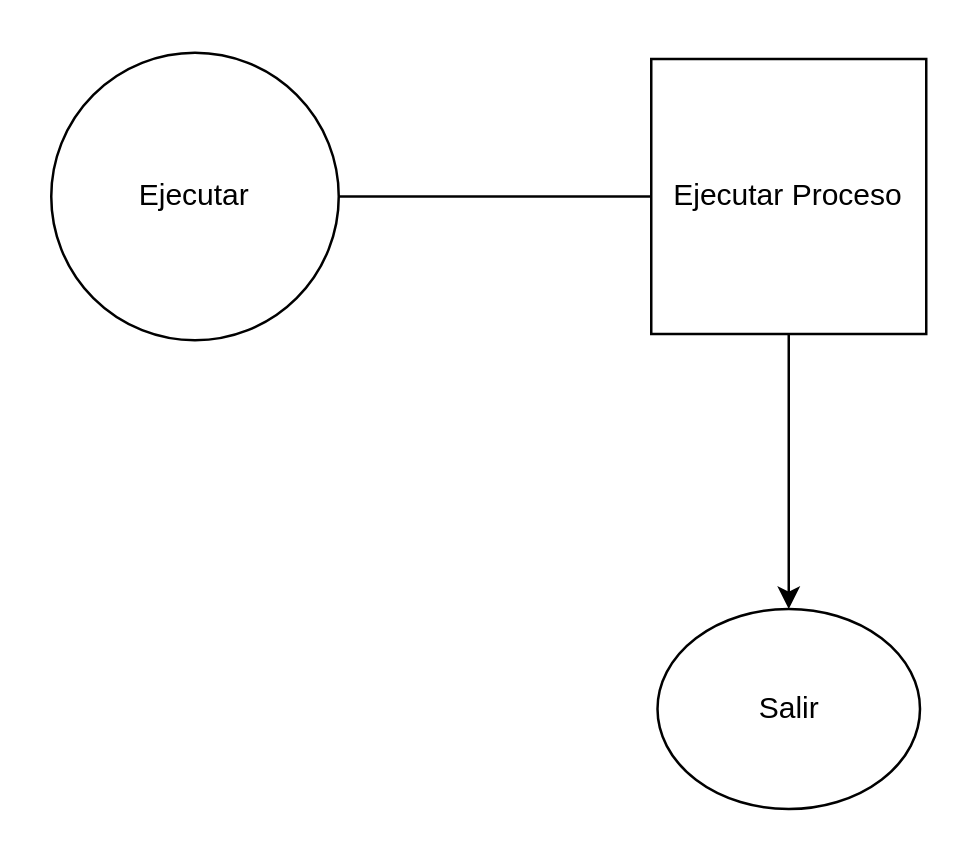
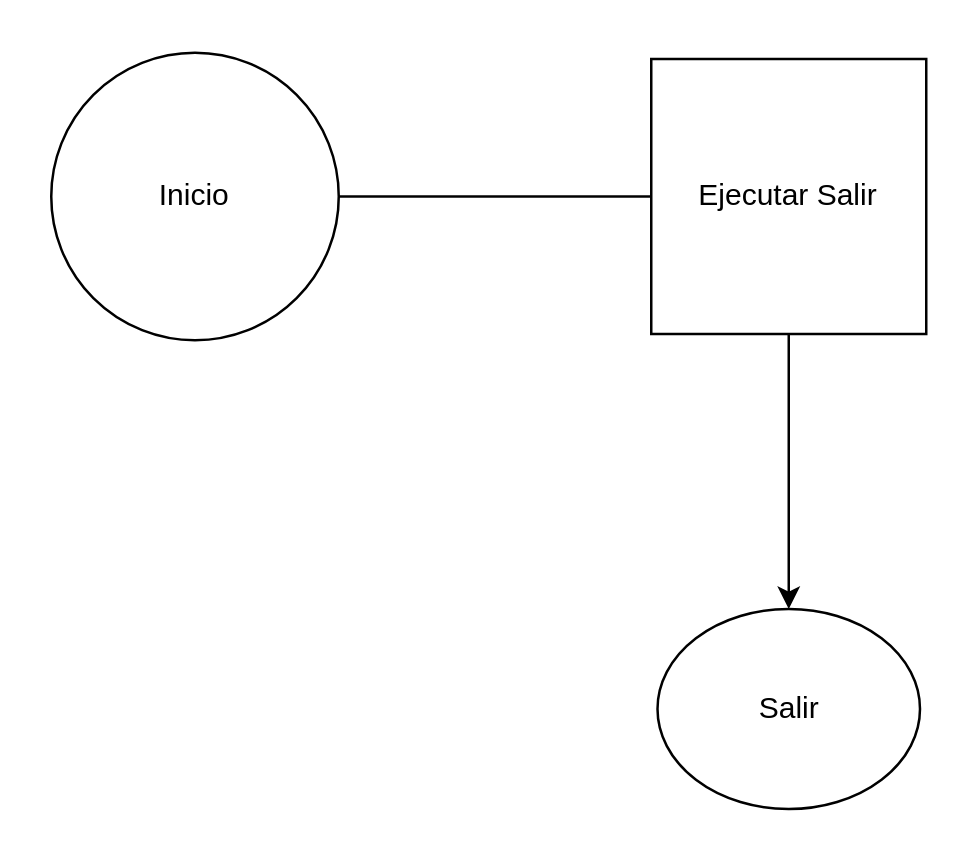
  <mxCell id="0" />
  <mxCell id="1" parent="0" />
  <mxCell id="2" style="edgeStyle=orthogonalEdgeStyle;rounded=0;orthogonalLoop=1;jettySize=auto;html=1;strokeColor=#000000;endArrow=none;" edge="1" parent="1" source="3" target="5"><mxGeometry relative="1" as="geometry" /></mxCell>
- <mxCell id="3" value="&lt;font color=&quot;#000000&quot;&gt;Ejecutar&lt;/font&gt;" style="ellipse;whiteSpace=wrap;html=1;aspect=fixed;strokeColor=#000000;fillColor=#FFFFFF;" vertex="1" parent="1"><mxGeometry x="20" y="20.5" width="115" height="115" as="geometry" /></mxCell>
+ <mxCell id="3" value="&lt;font color=&quot;#000000&quot;&gt;Inicio&lt;/font&gt;" style="ellipse;whiteSpace=wrap;html=1;aspect=fixed;strokeColor=#000000;fillColor=#FFFFFF;" vertex="1" parent="1"><mxGeometry x="20" y="20.5" width="115" height="115" as="geometry" /></mxCell>
  <mxCell id="4" style="edgeStyle=orthogonalEdgeStyle;rounded=0;orthogonalLoop=1;jettySize=auto;html=1;entryX=0.5;entryY=0;entryDx=0;entryDy=0;strokeColor=#000000;" edge="1" parent="1" source="5" target="6"><mxGeometry relative="1" as="geometry" /></mxCell>
- <mxCell id="5" value="&lt;font color=&quot;#000000&quot;&gt;Ejecutar Proceso&lt;/font&gt;" style="whiteSpace=wrap;html=1;aspect=fixed;strokeColor=#000000;fillColor=#FFFFFF;" vertex="1" parent="1"><mxGeometry x="260" y="23" width="110" height="110" as="geometry" /></mxCell>
+ <mxCell id="5" value="&lt;font color=&quot;#000000&quot;&gt;Ejecutar Salir&lt;/font&gt;" style="whiteSpace=wrap;html=1;aspect=fixed;strokeColor=#000000;fillColor=#FFFFFF;" vertex="1" parent="1"><mxGeometry x="260" y="23" width="110" height="110" as="geometry" /></mxCell>
  <mxCell id="6" value="&lt;font color=&quot;#000000&quot;&gt;Salir&lt;/font&gt;" style="ellipse;whiteSpace=wrap;html=1;strokeColor=#000000;fillColor=#FFFFFF;" vertex="1" parent="1"><mxGeometry x="262.5" y="243" width="105" height="80" as="geometry" /></mxCell>
